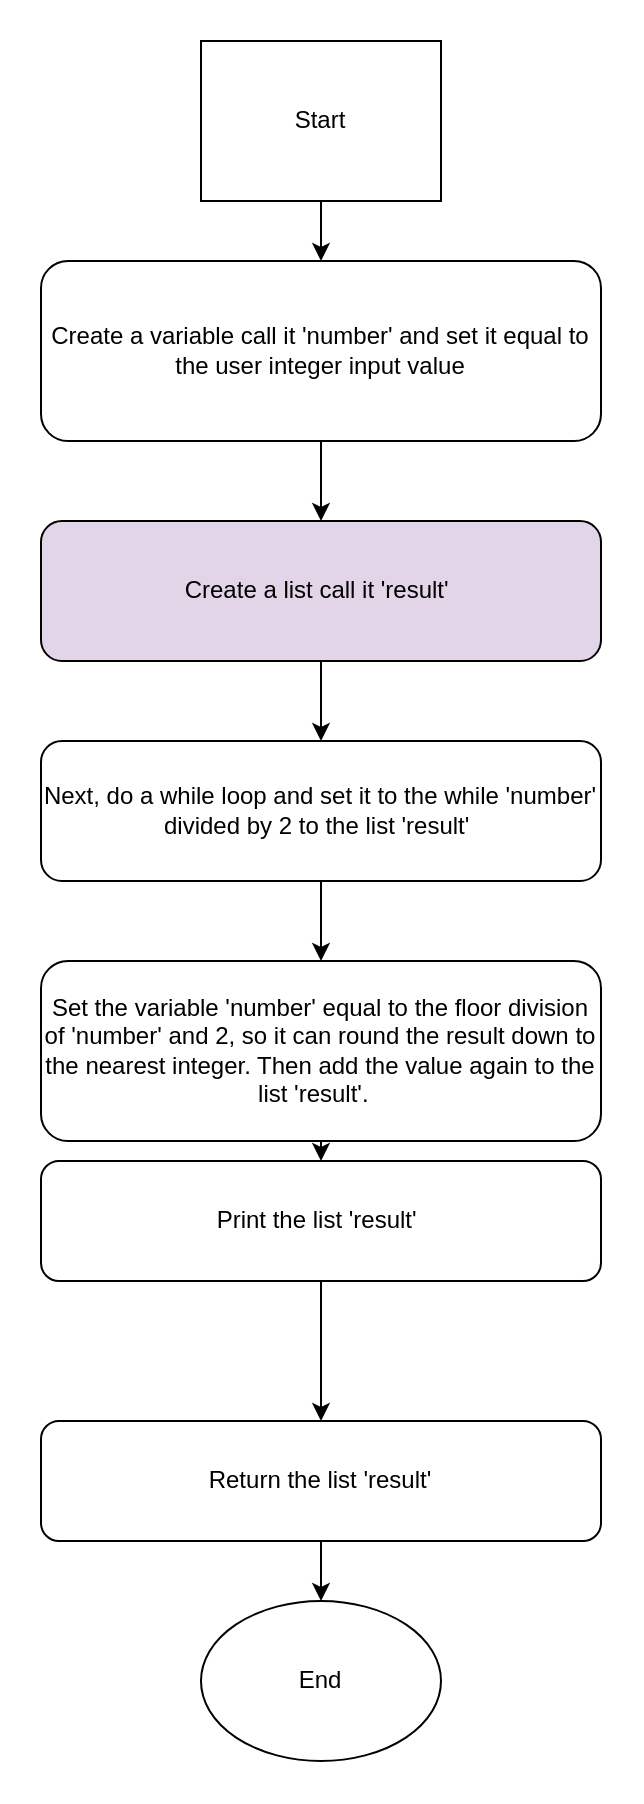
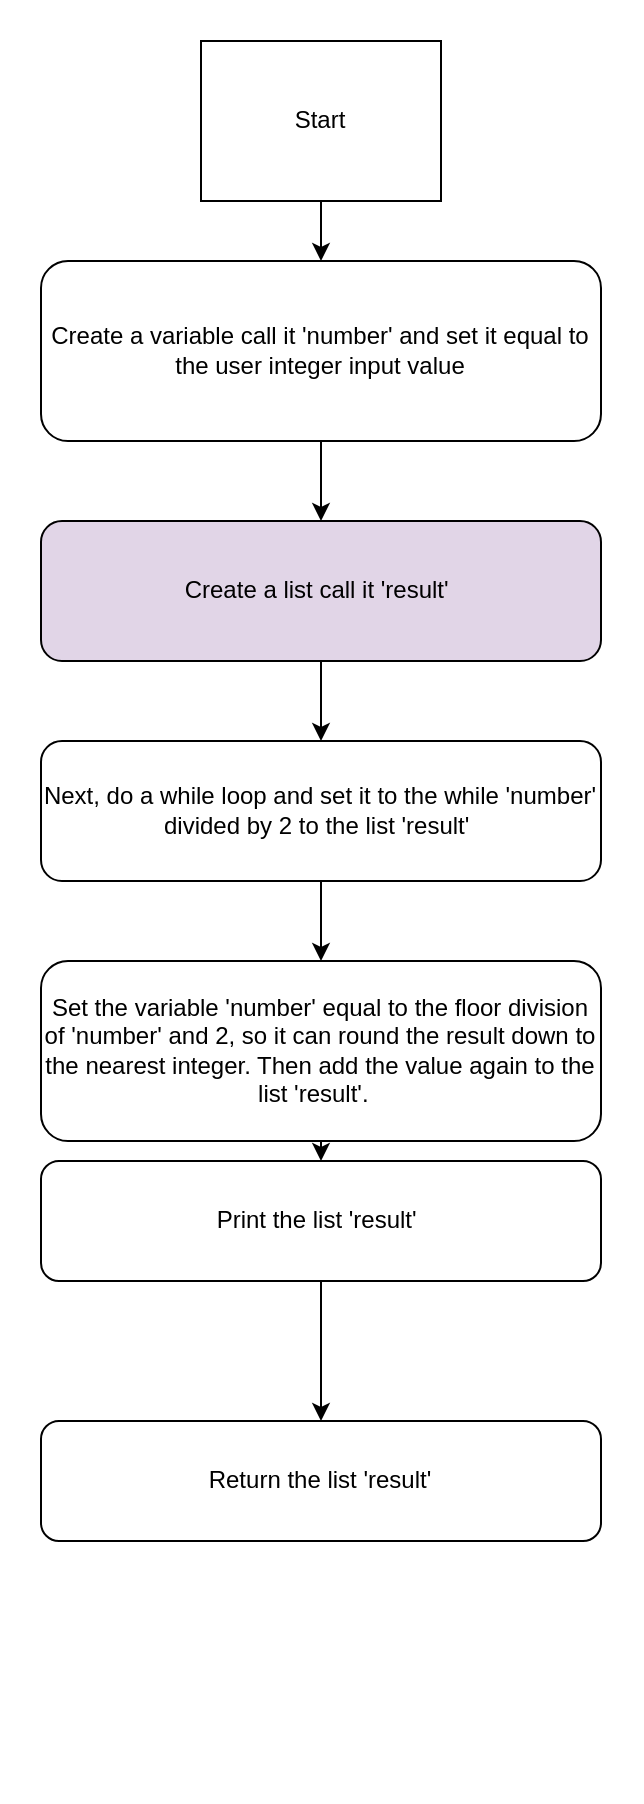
  <mxCell id="0" />
  <mxCell id="1" parent="0" />
  <mxCell id="2" style="edgeStyle=none;html=1;entryX=0.5;entryY=0;entryDx=0;entryDy=0;" edge="1" parent="1" source="3" target="5"><mxGeometry relative="1" as="geometry" /></mxCell>
  <mxCell id="3" value="Start" style="whiteSpace=wrap;html=1;rounded=0;" vertex="1" parent="1"><mxGeometry x="100" y="20" width="120" height="80" as="geometry" /></mxCell>
  <mxCell id="4" style="edgeStyle=none;html=1;entryX=0.5;entryY=0;entryDx=0;entryDy=0;" edge="1" parent="1" source="5" target="7"><mxGeometry relative="1" as="geometry" /></mxCell>
  <mxCell id="5" value="Create a variable call it 'number' and set it equal to the user integer input value" style="rounded=1;whiteSpace=wrap;html=1;" vertex="1" parent="1"><mxGeometry x="20" y="130" width="280" height="90" as="geometry" /></mxCell>
  <mxCell id="6" style="edgeStyle=none;html=1;entryX=0.5;entryY=0;entryDx=0;entryDy=0;" edge="1" parent="1" source="7" target="9"><mxGeometry relative="1" as="geometry" /></mxCell>
  <mxCell id="7" value="Create a list call it 'result'&amp;nbsp;" style="rounded=1;whiteSpace=wrap;html=1;fillColor=#e1d5e7;" vertex="1" parent="1"><mxGeometry x="20" y="260" width="280" height="70" as="geometry" /></mxCell>
  <mxCell id="8" style="edgeStyle=none;html=1;entryX=0.5;entryY=0;entryDx=0;entryDy=0;" edge="1" parent="1" source="9" target="11"><mxGeometry relative="1" as="geometry" /></mxCell>
  <mxCell id="9" value="Next, do a while loop and set it to the while 'number' divided by 2 to the list 'result'&amp;nbsp;" style="rounded=1;whiteSpace=wrap;html=1;" vertex="1" parent="1"><mxGeometry x="20" y="370" width="280" height="70" as="geometry" /></mxCell>
  <mxCell id="10" style="edgeStyle=none;html=1;entryX=0.5;entryY=0;entryDx=0;entryDy=0;" edge="1" parent="1" source="11" target="13"><mxGeometry relative="1" as="geometry" /></mxCell>
  <mxCell id="11" value="Set the variable 'number' equal to the floor division of 'number' and 2, so it can round the result down to the nearest integer. Then add the value again to the list 'result'.&amp;nbsp;&amp;nbsp;" style="rounded=1;whiteSpace=wrap;html=1;" vertex="1" parent="1"><mxGeometry x="20" y="480" width="280" height="90" as="geometry" /></mxCell>
  <mxCell id="12" style="edgeStyle=none;html=1;entryX=0.5;entryY=0;entryDx=0;entryDy=0;" edge="1" parent="1" source="13" target="15"><mxGeometry relative="1" as="geometry" /></mxCell>
  <mxCell id="13" value="Print the list 'result'&amp;nbsp;" style="rounded=1;whiteSpace=wrap;html=1;" vertex="1" parent="1"><mxGeometry x="20" y="580" width="280" height="60" as="geometry" /></mxCell>
- <mxCell id="14" style="edgeStyle=none;html=1;entryX=0.5;entryY=0;entryDx=0;entryDy=0;" edge="1" parent="1" source="15" target="16"><mxGeometry relative="1" as="geometry" /></mxCell>
  <mxCell id="15" value="Return the list 'result'" style="rounded=1;whiteSpace=wrap;html=1;" vertex="1" parent="1"><mxGeometry x="20" y="710" width="280" height="60" as="geometry" /></mxCell>
- <mxCell id="16" value="End" style="ellipse;whiteSpace=wrap;html=1;" vertex="1" parent="1"><mxGeometry x="100" y="800" width="120" height="80" as="geometry" /></mxCell>
